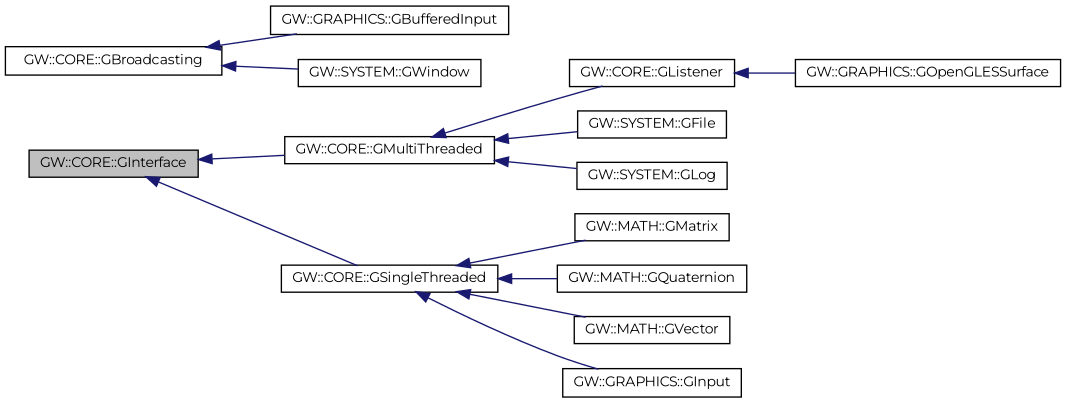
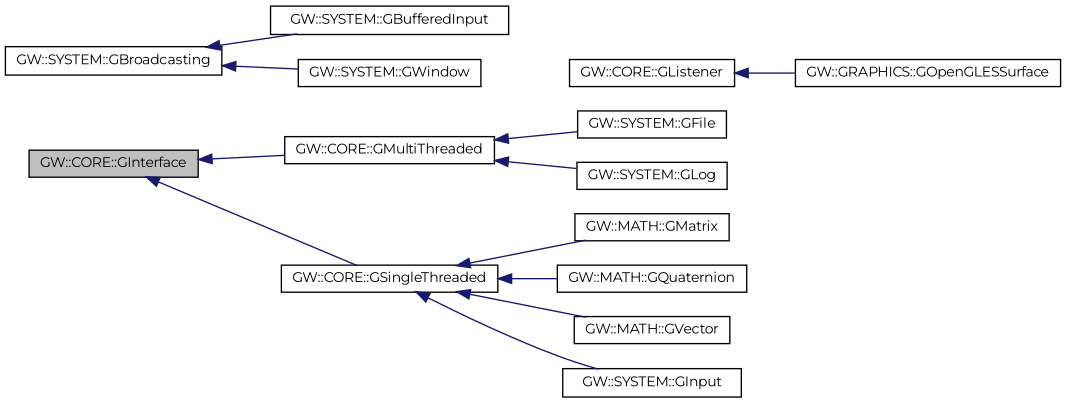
  digraph {
    fontname=Montserrat
    rankdir=LR
    node [color=black fillcolor=white fontname=Montserrat fontsize=10 shape=record style=filled]
    edge [color=midnightblue dir=back fontname=Montserrat fontsize=10 labelfontname=Helvetica labelfontsize=10 style=solid]
    n1 [fillcolor=grey75 fontcolor=black height=0.2 label="GW::CORE::GInterface" width=0.4]
    n2 [height=0.2 label="GW::CORE::GMultiThreaded" width=0.4]
    n3 [height=0.2 label="GW::CORE::GSingleThreaded" width=0.4]
    n4 [height=0.2 label="GW::CORE::GListener" width=0.4]
    n5 [height=0.2 label="GW::SYSTEM::GFile" width=0.4]
    n6 [height=0.2 label="GW::SYSTEM::GLog" width=0.4]
    n7 [height=0.2 label="GW::MATH::GMatrix" width=0.4]
    n8 [height=0.2 label="GW::MATH::GQuaternion" width=0.4]
    n9 [height=0.2 label="GW::MATH::GVector" width=0.4]
-   n10 [height=0.2 label="GW::GRAPHICS::GInput" width=0.4]
-   n11 [height=0.2 label="GW::CORE::GBroadcasting" width=0.4]
-   n12 [height=0.2 label="GW::GRAPHICS::GBufferedInput" width=0.4]
+   n10 [height=0.2 label="GW::SYSTEM::GInput" width=0.4]
+   n11 [height=0.2 label="GW::SYSTEM::GBroadcasting" width=0.4]
+   n12 [height=0.2 label="GW::SYSTEM::GBufferedInput" width=0.4]
    n13 [height=0.2 label="GW::SYSTEM::GWindow" width=0.4]
    n14 [height=0.2 label="GW::GRAPHICS::GOpenGLESSurface" width=0.4]
    n1 -> n2
    n1 -> n3
-   n2 -> n4
    n2 -> n5
    n2 -> n6
    n3 -> n7
    n3 -> n8
    n3 -> n9
    n3 -> n10
    n4 -> n14
    n11 -> n12
    n11 -> n13
  }
